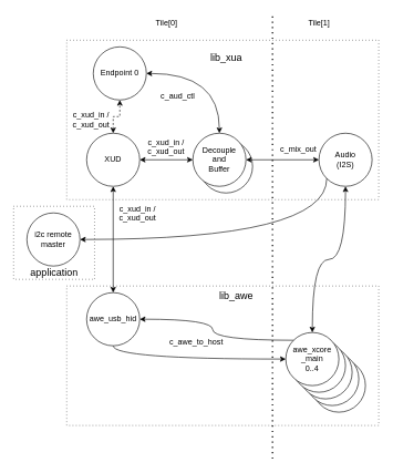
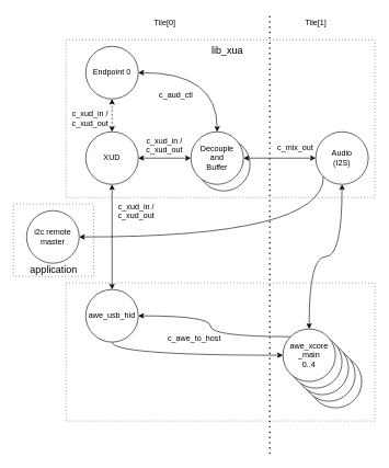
  <mxCell id="0" />
  <mxCell id="1" parent="0" />
  <mxCell id="2" value="" style="rounded=0;whiteSpace=wrap;html=1;fillColor=none;dashed=1;dashPattern=1 4;" parent="1" vertex="1"><mxGeometry x="100" y="60" width="470" height="240" as="geometry" /></mxCell>
  <mxCell id="3" value="" style="rounded=0;whiteSpace=wrap;html=1;fillColor=none;dashed=1;dashPattern=1 4;" parent="1" vertex="1"><mxGeometry x="100" y="430" width="470" height="210" as="geometry" /></mxCell>
  <mxCell id="4" value="" style="ellipse;whiteSpace=wrap;html=1;" parent="1" vertex="1"><mxGeometry x="300" y="210" width="80" height="80" as="geometry" /></mxCell>
  <mxCell id="5" value="" style="ellipse;whiteSpace=wrap;html=1;" parent="1" vertex="1"><mxGeometry x="470" y="540" width="80" height="80" as="geometry" /></mxCell>
  <mxCell id="6" value="" style="ellipse;whiteSpace=wrap;html=1;" parent="1" vertex="1"><mxGeometry x="460" y="530" width="80" height="80" as="geometry" /></mxCell>
  <mxCell id="7" value="" style="ellipse;whiteSpace=wrap;html=1;" parent="1" vertex="1"><mxGeometry x="450" y="520" width="80" height="80" as="geometry" /></mxCell>
  <mxCell id="8" style="edgeStyle=orthogonalEdgeStyle;rounded=0;orthogonalLoop=1;jettySize=auto;html=1;exitX=0;exitY=0;exitDx=0;exitDy=0;entryX=1;entryY=0.5;entryDx=0;entryDy=0;curved=1;" parent="1" source="17" target="14" edge="1"><mxGeometry relative="1" as="geometry"><mxPoint x="200" y="510" as="sourcePoint" /></mxGeometry></mxCell>
  <mxCell id="9" style="edgeStyle=orthogonalEdgeStyle;rounded=0;orthogonalLoop=1;jettySize=auto;html=1;entryX=0.5;entryY=1;entryDx=0;entryDy=0;startArrow=classic;startFill=1;exitX=0.5;exitY=0;exitDx=0;exitDy=0;curved=1;" parent="1" source="17" target="11" edge="1"><mxGeometry relative="1" as="geometry"><mxPoint x="570" y="480" as="sourcePoint" /></mxGeometry></mxCell>
  <mxCell id="10" style="edgeStyle=orthogonalEdgeStyle;rounded=0;orthogonalLoop=1;jettySize=auto;html=1;exitX=0;exitY=0.5;exitDx=0;exitDy=0;entryX=1;entryY=0.5;entryDx=0;entryDy=0;startArrow=classic;startFill=1;" parent="1" source="11" target="18" edge="1"><mxGeometry relative="1" as="geometry" /></mxCell>
  <mxCell id="11" value="Audio&lt;br&gt;(I2S)" style="ellipse;whiteSpace=wrap;html=1;" parent="1" vertex="1"><mxGeometry x="480" y="200" width="80" height="80" as="geometry" /></mxCell>
  <mxCell id="12" style="edgeStyle=orthogonalEdgeStyle;rounded=0;orthogonalLoop=1;jettySize=auto;html=1;exitX=0.5;exitY=1;exitDx=0;exitDy=0;entryX=0;entryY=0.5;entryDx=0;entryDy=0;curved=1;" parent="1" source="14" target="17" edge="1"><mxGeometry relative="1" as="geometry"><mxPoint x="160" y="550" as="targetPoint" /></mxGeometry></mxCell>
  <mxCell id="13" style="edgeStyle=orthogonalEdgeStyle;rounded=0;orthogonalLoop=1;jettySize=auto;html=1;exitX=0.5;exitY=0;exitDx=0;exitDy=0;startArrow=classic;startFill=1;" parent="1" source="14" target="21" edge="1"><mxGeometry relative="1" as="geometry" /></mxCell>
  <mxCell id="14" value="awe_usb_hid" style="ellipse;whiteSpace=wrap;html=1;" parent="1" vertex="1"><mxGeometry x="130" y="440" width="80" height="80" as="geometry" /></mxCell>
  <mxCell id="15" value="c_awe_to_host" style="text;html=1;align=center;verticalAlign=middle;resizable=0;points=[];autosize=1;strokeColor=none;fillColor=none;" parent="1" vertex="1"><mxGeometry x="240" y="500" width="110" height="30" as="geometry" /></mxCell>
  <mxCell id="16" value="" style="ellipse;whiteSpace=wrap;html=1;" parent="1" vertex="1"><mxGeometry x="440" y="510" width="80" height="80" as="geometry" /></mxCell>
  <mxCell id="17" value="awe_xcore&lt;br&gt;_main&lt;br&gt;0..4" style="ellipse;whiteSpace=wrap;html=1;" parent="1" vertex="1"><mxGeometry x="430" y="500" width="80" height="80" as="geometry" /></mxCell>
  <mxCell id="18" value="Decouple&lt;br&gt;and&lt;br&gt;Buffer" style="ellipse;whiteSpace=wrap;html=1;" parent="1" vertex="1"><mxGeometry x="290" y="200" width="80" height="80" as="geometry" /></mxCell>
  <mxCell id="19" style="edgeStyle=orthogonalEdgeStyle;rounded=0;orthogonalLoop=1;jettySize=auto;html=1;exitX=1;exitY=0.5;exitDx=0;exitDy=0;entryX=0;entryY=0.5;entryDx=0;entryDy=0;startArrow=classic;startFill=1;" parent="1" source="21" target="18" edge="1"><mxGeometry relative="1" as="geometry" /></mxCell>
  <mxCell id="20" style="edgeStyle=orthogonalEdgeStyle;rounded=0;orthogonalLoop=1;jettySize=auto;html=1;exitX=0.5;exitY=0;exitDx=0;exitDy=0;entryX=0.5;entryY=1;entryDx=0;entryDy=0;startArrow=classic;startFill=1;dashed=1;" parent="1" source="21" target="23" edge="1"><mxGeometry relative="1" as="geometry" /></mxCell>
  <mxCell id="21" value="XUD" style="ellipse;whiteSpace=wrap;html=1;" parent="1" vertex="1"><mxGeometry x="130" y="200" width="80" height="80" as="geometry" /></mxCell>
  <mxCell id="22" style="edgeStyle=orthogonalEdgeStyle;orthogonalLoop=1;jettySize=auto;html=1;exitX=1;exitY=0.5;exitDx=0;exitDy=0;entryX=0.5;entryY=0;entryDx=0;entryDy=0;startArrow=classic;startFill=1;curved=1;" parent="1" source="23" target="18" edge="1"><mxGeometry relative="1" as="geometry" /></mxCell>
- <mxCell id="23" value="Endpoint 0" style="ellipse;whiteSpace=wrap;html=1;" parent="1" vertex="1"><mxGeometry x="140" y="70" width="80" height="80" as="geometry" /></mxCell>
- <mxCell id="24" value="lib_xua" style="text;html=1;align=center;verticalAlign=middle;resizable=0;points=[];autosize=1;strokeColor=none;fillColor=none;fontSize=15;" parent="1" vertex="1"><mxGeometry x="305" y="70" width="70" height="30" as="geometry" /></mxCell>
- <mxCell id="25" value="lib_awe" style="text;html=1;align=center;verticalAlign=middle;resizable=0;points=[];autosize=1;strokeColor=none;fillColor=none;fontSize=15;" parent="1" vertex="1"><mxGeometry x="320" y="430" width="70" height="30" as="geometry" /></mxCell>
+ <mxCell id="23" value="Endpoint 0" style="ellipse;whiteSpace=wrap;html=1;" parent="1" vertex="1"><mxGeometry x="130" y="70" width="80" height="80" as="geometry" /></mxCell>
+ <mxCell id="24" value="lib_xua" style="text;html=1;align=center;verticalAlign=middle;resizable=0;points=[];autosize=1;strokeColor=none;fillColor=none;fontSize=15;" parent="1" vertex="1"><mxGeometry x="310" y="60" width="70" height="30" as="geometry" /></mxCell>
  <mxCell id="26" value="c_xud_in /&lt;br&gt;c_xud_out" style="text;whiteSpace=wrap;html=1;align=center;" parent="1" vertex="1"><mxGeometry x="167" y="300" width="80" height="40" as="geometry" /></mxCell>
  <mxCell id="27" value="c_xud_in /&lt;br&gt;c_xud_out" style="text;whiteSpace=wrap;html=1;align=center;" parent="1" vertex="1"><mxGeometry x="210" y="200" width="80" height="40" as="geometry" /></mxCell>
  <mxCell id="28" value="c_xud_in /&lt;br&gt;c_xud_out" style="text;whiteSpace=wrap;html=1;align=center;" parent="1" vertex="1"><mxGeometry x="97" y="159" width="80" height="40" as="geometry" /></mxCell>
  <mxCell id="29" value="c_aud_ctl" style="text;whiteSpace=wrap;html=1;" parent="1" vertex="1"><mxGeometry x="240" y="130" width="80" height="40" as="geometry" /></mxCell>
  <mxCell id="30" value="c_mix_out" style="text;whiteSpace=wrap;html=1;" parent="1" vertex="1"><mxGeometry x="420" y="210" width="90" height="40" as="geometry" /></mxCell>
  <mxCell id="31" value="" style="endArrow=none;dashed=1;html=1;dashPattern=1 3;strokeWidth=2;rounded=0;" parent="1" edge="1"><mxGeometry width="50" height="50" relative="1" as="geometry"><mxPoint x="410" y="690" as="sourcePoint" /><mxPoint x="410" y="20" as="targetPoint" /></mxGeometry></mxCell>
  <mxCell id="32" style="edgeStyle=orthogonalEdgeStyle;rounded=0;orthogonalLoop=1;jettySize=auto;html=1;exitX=1;exitY=0.5;exitDx=0;exitDy=0;entryX=0;entryY=1;entryDx=0;entryDy=0;startArrow=classic;startFill=1;curved=1;endArrow=none;" parent="1" source="33" target="11" edge="1"><mxGeometry relative="1" as="geometry" /></mxCell>
  <mxCell id="33" value="i2c remote master" style="ellipse;whiteSpace=wrap;html=1;" parent="1" vertex="1"><mxGeometry x="40" y="320" width="80" height="80" as="geometry" /></mxCell>
  <mxCell id="34" value="" style="rounded=0;whiteSpace=wrap;html=1;fillColor=none;dashed=1;dashPattern=1 4;" parent="1" vertex="1"><mxGeometry x="20" y="310" width="122" height="110" as="geometry" /></mxCell>
  <mxCell id="35" value="application" style="text;html=1;align=center;verticalAlign=middle;resizable=0;points=[];autosize=1;strokeColor=none;fillColor=none;fontSize=15;" parent="1" vertex="1"><mxGeometry x="31" y="394" width="100" height="30" as="geometry" /></mxCell>
  <mxCell id="36" value="Tile[1]" style="text;html=1;align=center;verticalAlign=middle;resizable=0;points=[];autosize=1;strokeColor=none;fillColor=none;" parent="1" vertex="1"><mxGeometry x="450" y="20" width="60" height="30" as="geometry" /></mxCell>
  <mxCell id="37" value="Tile[0]" style="text;html=1;align=center;verticalAlign=middle;resizable=0;points=[];autosize=1;strokeColor=none;fillColor=none;" parent="1" vertex="1"><mxGeometry x="220" y="20" width="60" height="30" as="geometry" /></mxCell>
